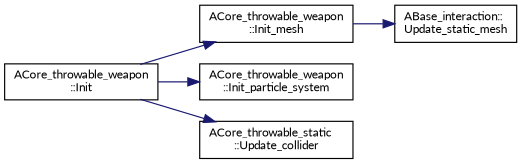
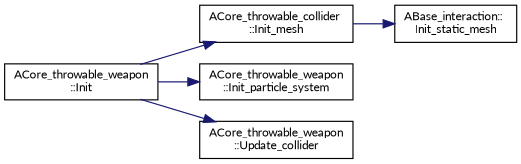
  digraph {
    fontname=Lato
    rankdir=LR
    node [color=black fillcolor=white fontname=Lato fontsize=10 shape=record style=filled]
    edge [color=midnightblue fontname=Lato fontsize=10 labelfontname=Helvetica labelfontsize=10 style=solid]
    n1 [height=0.2 label="ACore_throwable_weapon\l::Init" width=0.4]
-   n2 [height=0.2 label="ACore_throwable_weapon\l::Init_mesh" width=0.4]
+   n2 [height=0.2 label="ACore_throwable_collider\l::Init_mesh" width=0.4]
    n3 [height=0.2 label="ACore_throwable_weapon\l::Init_particle_system" width=0.4]
-   n4 [height=0.2 label="ACore_throwable_static\l::Update_collider" width=0.4]
-   n5 [height=0.2 label="ABase_interaction::\lUpdate_static_mesh" width=0.4]
+   n4 [height=0.2 label="ACore_throwable_weapon\l::Update_collider" width=0.4]
+   n5 [height=0.2 label="ABase_interaction::\lInit_static_mesh" width=0.4]
    n1 -> n2
    n1 -> n3
    n1 -> n4
    n2 -> n5
  }
